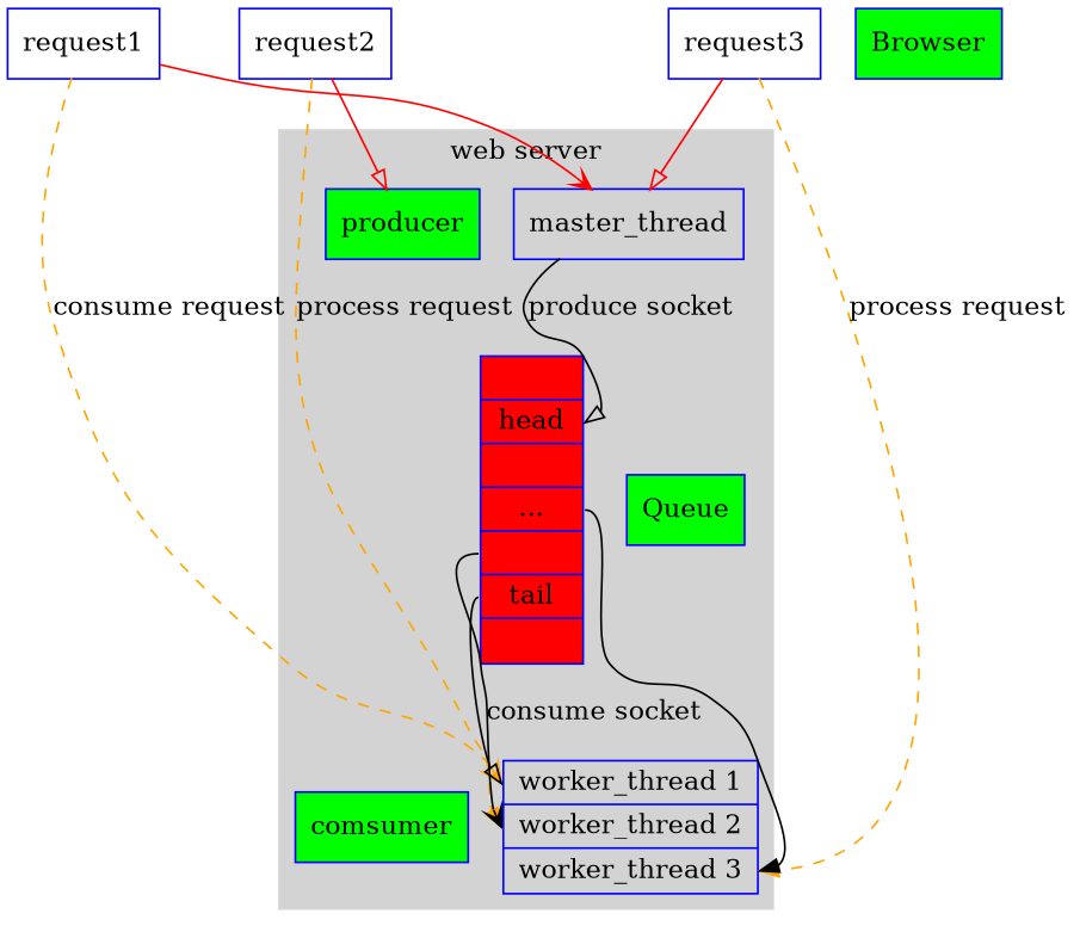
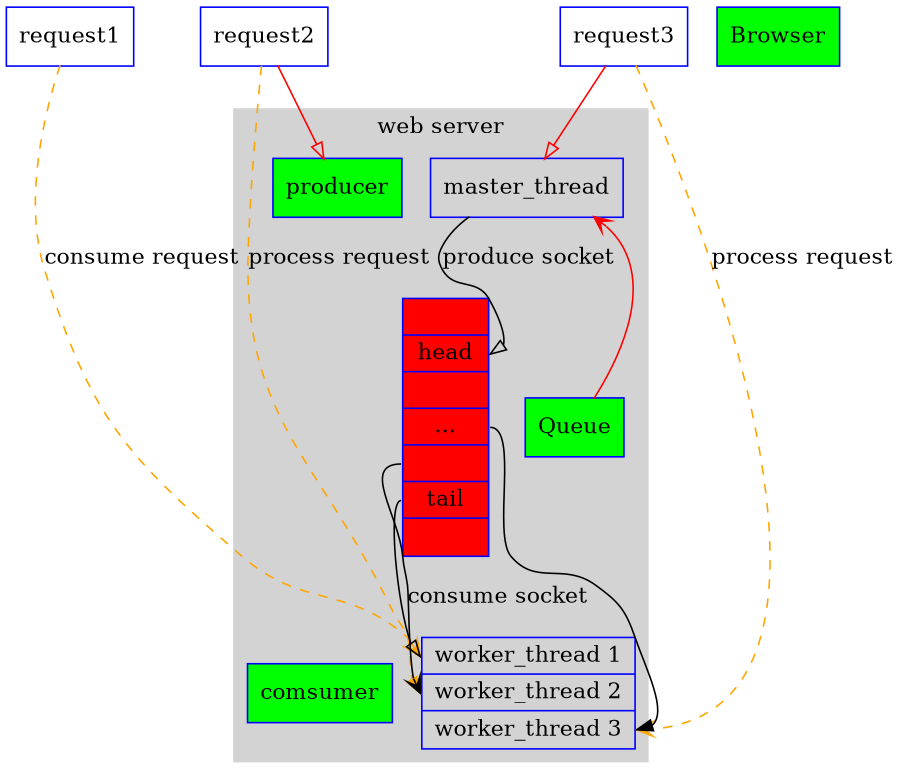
  digraph {
    node [color=blue shape=record]
    edge [arrowhead=onormal]
    request1
    request2
    request3
    n4 [fillcolor=green label=Browser style=filled]
    master_thread
    n6 [fillcolor=green label=producer style=filled]
    n7 [label="{<w0> worker_thread 1| <w1> worker_thread 2 | <w2>worker_thread 3}"]
    n8 [fillcolor=green label=comsumer style=filled]
    n9 [fillcolor=red label="{<s0>|<s1>head|<s2>|<s3>...|<s4>|<s5>tail|<s6>}" style=filled]
    n10 [fillcolor=green label=Queue style=filled]
    subgraph sub_1 {
      rank=same
      request1
      request2
      request3
      n4
    }
    subgraph cluster_2 {
      color=lightgray
      label="web server"
      style=filled
      subgraph sub_3 {
        color=lightgray
        label="web server"
        rank=same
        style=filled
        master_thread
        n6
      }
      subgraph sub_4 {
        color=lightgray
        label="web server"
        rank=same
        style=filled
        n7
        n8
      }
      subgraph sub_5 {
        color=lightgray
        label="web server"
        rank=same
        style=filled
        n9
        n10
      }
    }
-   request1 -> master_thread [arrowhead=vee color=red]
+   n10 -> master_thread [arrowhead=vee color=red]
    request1 -> n7 [arrowhead=vee color=orange headport=w0 label="consume request" style=dashed]
    request2 -> n6 [color=red]
    request2 -> n7 [arrowhead=normal color=orange headport=w1 label="process request" style=dashed]
    request3 -> master_thread [color=red]
-   request3 -> n7 [arrowhead=normal color=orange headport=w2 label="process request" style=dashed]
+   request3 -> n7 [arrowhead=vee color=orange headport=w2 label="process request" style=dashed]
    master_thread -> n9 [headport=s1 label="produce socket"]
    n9 -> n7 [headport=w0 tailport=s5]
    n9 -> n7 [arrowhead=vee headport=w1 label="consume socket" tailport=s4]
    n9 -> n7 [arrowhead=normal headport=w2 tailport=s3]
  }
